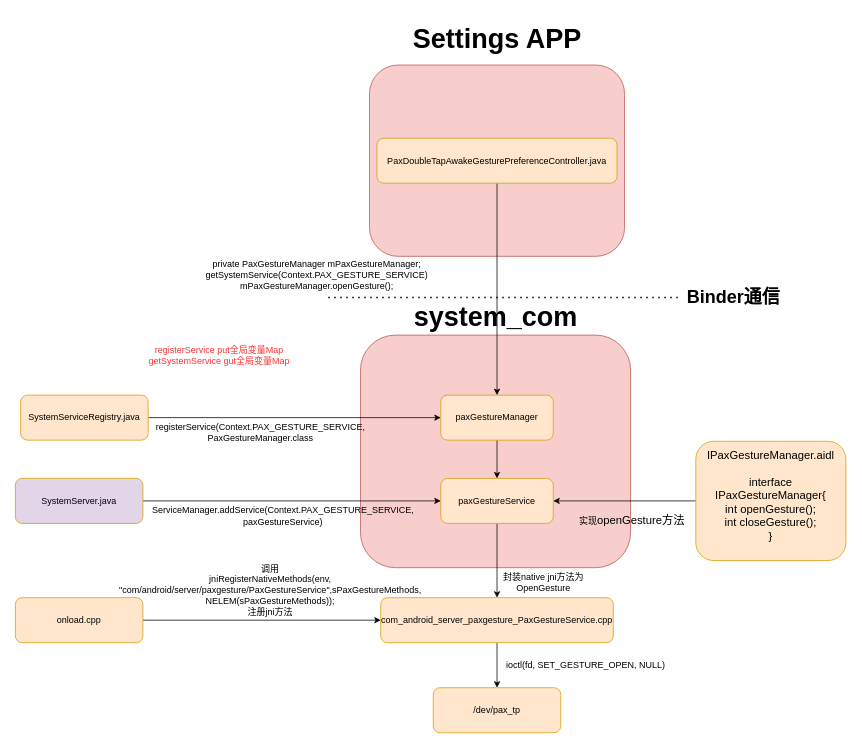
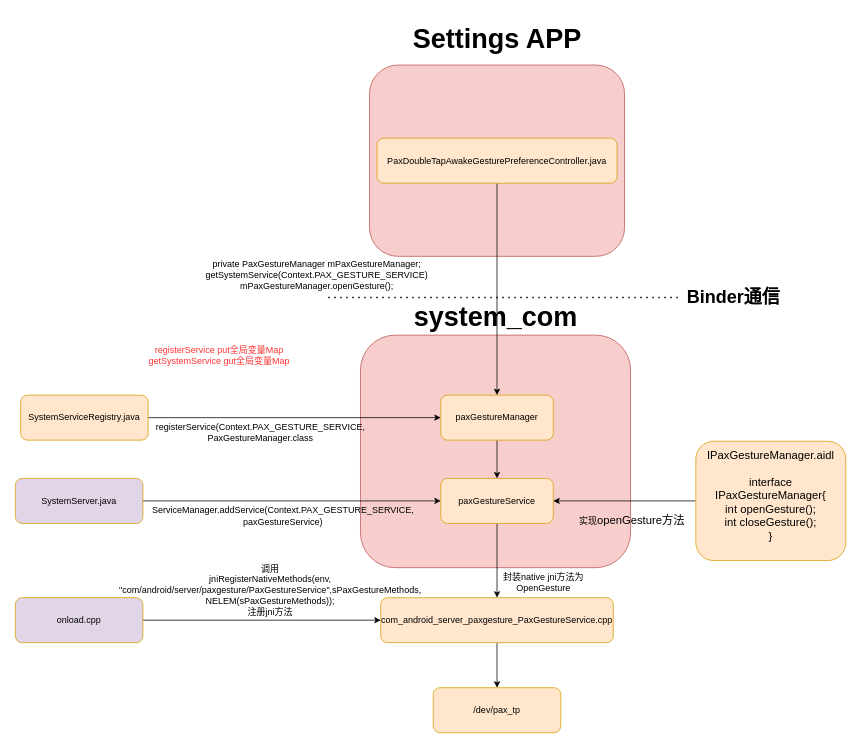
  <mxCell id="0" />
  <mxCell id="1" parent="0" />
  <mxCell id="2" value="&lt;h2&gt;&lt;br&gt;&lt;/h2&gt;" style="rounded=1;whiteSpace=wrap;html=1;fillColor=#f8cecc;strokeColor=#b85450;" vertex="1" parent="1"><mxGeometry x="492" y="70" width="340" height="255" as="geometry" /></mxCell>
  <mxCell id="3" value="&lt;h2&gt;&lt;br&gt;&lt;/h2&gt;" style="rounded=1;whiteSpace=wrap;html=1;fillColor=#f8cecc;strokeColor=#b85450;" vertex="1" parent="1"><mxGeometry x="480" y="430" width="360" height="310" as="geometry" /></mxCell>
  <mxCell id="4" style="edgeStyle=orthogonalEdgeStyle;rounded=0;orthogonalLoop=1;jettySize=auto;html=1;exitX=0.5;exitY=1;exitDx=0;exitDy=0;" edge="1" parent="1" source="5" target="27"><mxGeometry relative="1" as="geometry" /></mxCell>
  <mxCell id="5" value="com_android_server_paxgesture_PaxGestureService.cpp" style="rounded=1;whiteSpace=wrap;html=1;fillColor=#ffe6cc;strokeColor=#d79b00;" vertex="1" parent="1"><mxGeometry x="507" y="780" width="310" height="60" as="geometry" /></mxCell>
  <mxCell id="6" value="调用&lt;br&gt;jniRegisterNativeMethods(env, &quot;com/android/server/paxgesture/PaxGestureService&quot;,sPaxGestureMethods, NELEM(sPaxGestureMethods));&lt;br&gt;注册jni方法" style="text;html=1;strokeColor=none;fillColor=none;align=center;verticalAlign=middle;whiteSpace=wrap;rounded=0;" vertex="1" parent="1"><mxGeometry x="190" y="760" width="340" height="20" as="geometry" /></mxCell>
  <mxCell id="7" style="edgeStyle=orthogonalEdgeStyle;rounded=0;orthogonalLoop=1;jettySize=auto;html=1;exitX=0.5;exitY=1;exitDx=0;exitDy=0;entryX=0.5;entryY=0;entryDx=0;entryDy=0;" edge="1" parent="1" source="8" target="5"><mxGeometry relative="1" as="geometry" /></mxCell>
  <mxCell id="8" value="paxGestureService" style="rounded=1;whiteSpace=wrap;html=1;fillColor=#ffe6cc;strokeColor=#d79b00;" vertex="1" parent="1"><mxGeometry x="587" y="621" width="150" height="60" as="geometry" /></mxCell>
  <mxCell id="9" style="edgeStyle=orthogonalEdgeStyle;rounded=0;orthogonalLoop=1;jettySize=auto;html=1;exitX=0.5;exitY=1;exitDx=0;exitDy=0;entryX=0.5;entryY=0;entryDx=0;entryDy=0;" edge="1" parent="1" source="10" target="8"><mxGeometry relative="1" as="geometry" /></mxCell>
  <mxCell id="10" value="paxGestureManager" style="rounded=1;whiteSpace=wrap;html=1;fillColor=#ffe6cc;strokeColor=#d79b00;" vertex="1" parent="1"><mxGeometry x="587" y="510" width="150" height="60" as="geometry" /></mxCell>
  <mxCell id="11" value="封装native jni方法为OpenGesture" style="text;html=1;strokeColor=none;fillColor=none;align=center;verticalAlign=middle;whiteSpace=wrap;rounded=0;" vertex="1" parent="1"><mxGeometry x="649" y="750" width="150" height="20" as="geometry" /></mxCell>
  <mxCell id="12" style="edgeStyle=orthogonalEdgeStyle;rounded=0;orthogonalLoop=1;jettySize=auto;html=1;exitX=0.5;exitY=1;exitDx=0;exitDy=0;entryX=0.5;entryY=0;entryDx=0;entryDy=0;" edge="1" parent="1" source="13" target="10"><mxGeometry relative="1" as="geometry" /></mxCell>
  <mxCell id="13" value="PaxDoubleTapAwakeGesturePreferenceController.java" style="rounded=1;whiteSpace=wrap;html=1;fillColor=#ffe6cc;strokeColor=#d79b00;" vertex="1" parent="1"><mxGeometry x="502" y="167.5" width="320" height="60" as="geometry" /></mxCell>
  <mxCell id="14" style="edgeStyle=orthogonalEdgeStyle;rounded=0;orthogonalLoop=1;jettySize=auto;html=1;exitX=1;exitY=0.5;exitDx=0;exitDy=0;" edge="1" parent="1" source="15" target="10"><mxGeometry relative="1" as="geometry"><mxPoint x="460" y="600" as="targetPoint" /></mxGeometry></mxCell>
  <mxCell id="15" value="SystemServiceRegistry.java" style="rounded=1;whiteSpace=wrap;html=1;fillColor=#ffe6cc;strokeColor=#d79b00;" vertex="1" parent="1"><mxGeometry x="27" y="510" width="170" height="60" as="geometry" /></mxCell>
  <mxCell id="16" value="ServiceManager.addService(Context.PAX_GESTURE_SERVICE, paxGestureService)" style="text;html=1;strokeColor=none;fillColor=none;align=center;verticalAlign=middle;whiteSpace=wrap;rounded=0;" vertex="1" parent="1"><mxGeometry x="357" y="661" width="40" height="20" as="geometry" /></mxCell>
  <mxCell id="17" style="edgeStyle=orthogonalEdgeStyle;rounded=0;orthogonalLoop=1;jettySize=auto;html=1;exitX=1;exitY=0.5;exitDx=0;exitDy=0;entryX=0;entryY=0.5;entryDx=0;entryDy=0;" edge="1" parent="1" source="18" target="8"><mxGeometry relative="1" as="geometry"><mxPoint x="430" y="720" as="targetPoint" /></mxGeometry></mxCell>
  <mxCell id="18" value="SystemServer.java" style="rounded=1;whiteSpace=wrap;html=1;fillColor=#e1d5e7;strokeColor=#d79b00;" vertex="1" parent="1"><mxGeometry x="20" y="621" width="170" height="60" as="geometry" /></mxCell>
  <mxCell id="19" value="registerService(Context.PAX_GESTURE_SERVICE, PaxGestureManager.class" style="text;html=1;strokeColor=none;fillColor=none;align=center;verticalAlign=middle;whiteSpace=wrap;rounded=0;" vertex="1" parent="1"><mxGeometry x="327" y="550" width="40" height="20" as="geometry" /></mxCell>
  <mxCell id="20" style="edgeStyle=orthogonalEdgeStyle;rounded=0;orthogonalLoop=1;jettySize=auto;html=1;exitX=1;exitY=0.5;exitDx=0;exitDy=0;entryX=0;entryY=0.5;entryDx=0;entryDy=0;" edge="1" parent="1" source="21" target="5"><mxGeometry relative="1" as="geometry" /></mxCell>
- <mxCell id="21" value="onload.cpp" style="rounded=1;whiteSpace=wrap;html=1;fillColor=#ffe6cc;strokeColor=#d79b00;" vertex="1" parent="1"><mxGeometry x="20" y="780" width="170" height="60" as="geometry" /></mxCell>
+ <mxCell id="21" value="onload.cpp" style="rounded=1;whiteSpace=wrap;html=1;fillColor=#e1d5e7;strokeColor=#d79b00;" vertex="1" parent="1"><mxGeometry x="20" y="780" width="170" height="60" as="geometry" /></mxCell>
  <mxCell id="22" value="&lt;h2&gt;system_com&lt;/h2&gt;" style="text;strokeColor=none;fillColor=none;html=1;fontSize=24;fontStyle=1;verticalAlign=middle;align=center;" vertex="1" parent="1"><mxGeometry x="625" y="390" width="70" height="30" as="geometry" /></mxCell>
  <mxCell id="23" value="&lt;font color=&quot;#ff3333&quot;&gt;&lt;br&gt;registerService put全局变量Map&lt;br&gt;getSystemService&amp;nbsp;gut全局变量Map&lt;/font&gt;" style="text;html=1;strokeColor=none;fillColor=none;align=center;verticalAlign=middle;whiteSpace=wrap;rounded=0;" vertex="1" parent="1"><mxGeometry x="167" y="440" width="250" height="20" as="geometry" /></mxCell>
  <mxCell id="24" style="edgeStyle=orthogonalEdgeStyle;rounded=0;orthogonalLoop=1;jettySize=auto;html=1;" edge="1" parent="1" source="25" target="8"><mxGeometry relative="1" as="geometry" /></mxCell>
  <mxCell id="25" value="&lt;font style=&quot;font-size: 15px&quot;&gt;IPaxGestureManager.aidl&lt;br&gt;&lt;/font&gt;&lt;div style=&quot;font-size: 15px&quot;&gt;&lt;font style=&quot;font-size: 15px&quot;&gt;&lt;br&gt;&lt;/font&gt;&lt;/div&gt;&lt;div style=&quot;font-size: 15px&quot;&gt;&lt;font style=&quot;font-size: 15px&quot;&gt;interface IPaxGestureManager&lt;span&gt;{&lt;/span&gt;&lt;/font&gt;&lt;/div&gt;&lt;div style=&quot;font-size: 15px&quot;&gt;&lt;font style=&quot;font-size: 15px&quot;&gt;int openGesture();&lt;/font&gt;&lt;/div&gt;&lt;div style=&quot;font-size: 15px&quot;&gt;&lt;span&gt;&lt;font style=&quot;font-size: 15px&quot;&gt;int closeGesture();&lt;/font&gt;&lt;/span&gt;&lt;/div&gt;&lt;div style=&quot;font-size: 15px&quot;&gt;&lt;span&gt;}&lt;/span&gt;&lt;/div&gt;&lt;div&gt;&lt;br&gt;&lt;/div&gt;" style="rounded=1;whiteSpace=wrap;html=1;fillColor=#ffe6cc;strokeColor=#d79b00;" vertex="1" parent="1"><mxGeometry x="927" y="571.5" width="200" height="159" as="geometry" /></mxCell>
  <mxCell id="26" value="实现&lt;span style=&quot;font-size: 15px&quot;&gt;openGesture方法&lt;/span&gt;" style="text;html=1;strokeColor=none;fillColor=none;align=center;verticalAlign=middle;whiteSpace=wrap;rounded=0;" vertex="1" parent="1"><mxGeometry x="767" y="671" width="150" height="10" as="geometry" /></mxCell>
  <mxCell id="27" value="/dev/pax_tp" style="rounded=1;whiteSpace=wrap;html=1;fillColor=#ffe6cc;strokeColor=#d79b00;" vertex="1" parent="1"><mxGeometry x="577" y="900" width="170" height="60" as="geometry" /></mxCell>
- <mxCell id="28" value="ioctl(fd, SET_GESTURE_OPEN, NULL)" style="text;html=1;strokeColor=none;fillColor=none;align=center;verticalAlign=middle;whiteSpace=wrap;rounded=0;" vertex="1" parent="1"><mxGeometry x="667" y="860" width="227" height="20" as="geometry" /></mxCell>
  <mxCell id="29" value="&lt;h2&gt;Settings APP&lt;/h2&gt;" style="text;strokeColor=none;fillColor=none;html=1;fontSize=24;fontStyle=1;verticalAlign=middle;align=center;" vertex="1" parent="1"><mxGeometry x="627" y="20" width="70" height="30" as="geometry" /></mxCell>
  <mxCell id="30" value="" style="endArrow=none;dashed=1;html=1;dashPattern=1 3;strokeWidth=2;" edge="1" parent="1"><mxGeometry width="50" height="50" relative="1" as="geometry"><mxPoint x="437" y="380" as="sourcePoint" /><mxPoint x="907" y="380" as="targetPoint" /></mxGeometry></mxCell>
  <mxCell id="31" value="Binder通信" style="text;strokeColor=none;fillColor=none;html=1;fontSize=24;fontStyle=1;verticalAlign=middle;align=center;" vertex="1" parent="1"><mxGeometry x="927" y="360" width="100" height="40" as="geometry" /></mxCell>
  <mxCell id="32" value="private PaxGestureManager mPaxGestureManager;&lt;br&gt;getSystemService(Context.PAX_GESTURE_SERVICE)&lt;br&gt;mPaxGestureManager.openGesture();" style="text;html=1;strokeColor=none;fillColor=none;align=center;verticalAlign=middle;whiteSpace=wrap;rounded=0;" vertex="1" parent="1"><mxGeometry x="267" y="340" width="310" height="20" as="geometry" /></mxCell>
